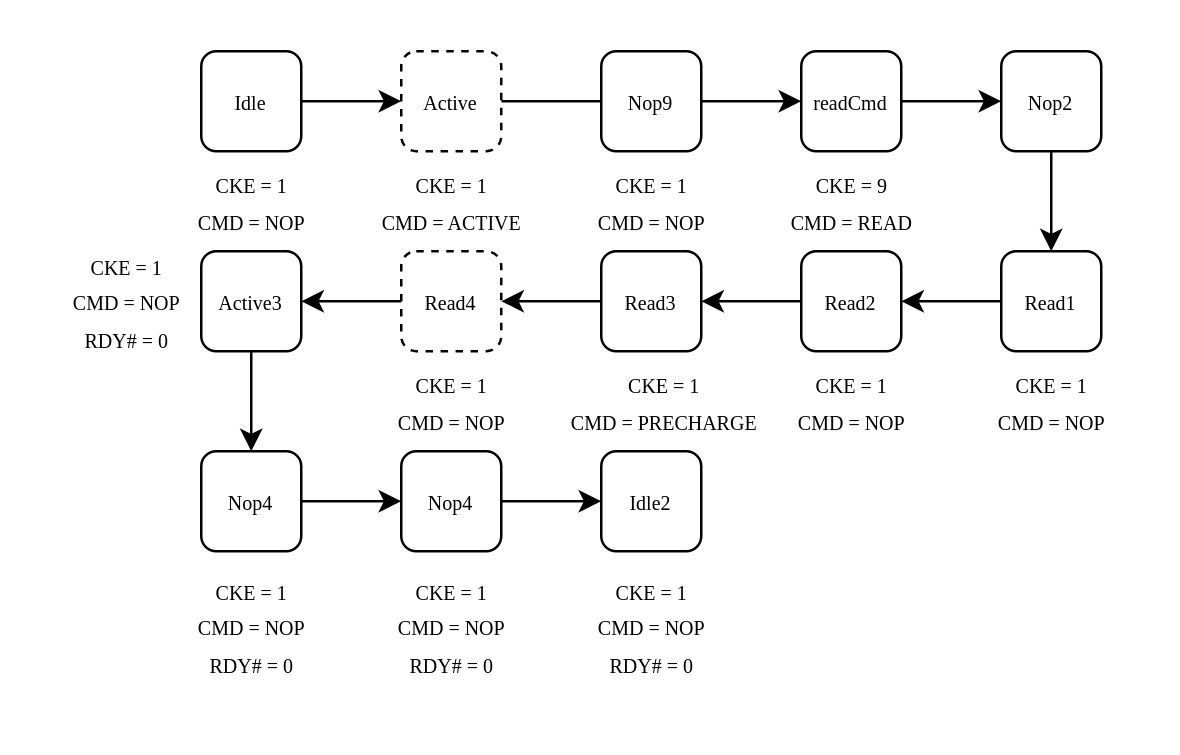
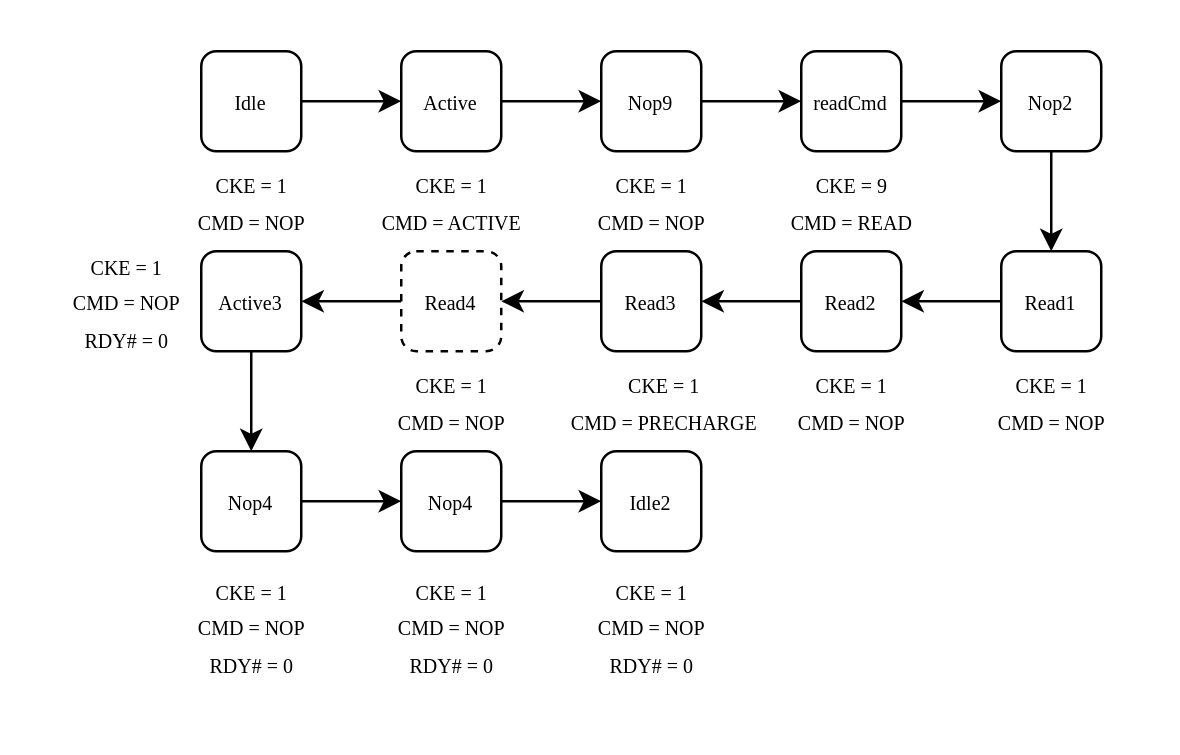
  <mxCell id="0" />
  <mxCell id="1" parent="0" />
  <mxCell id="2" style="edgeStyle=orthogonalEdgeStyle;rounded=0;orthogonalLoop=1;jettySize=auto;html=1;entryX=0;entryY=0.5;entryDx=0;entryDy=0;" parent="1" source="3" target="6" edge="1"><mxGeometry relative="1" as="geometry"><mxPoint x="160" y="40" as="targetPoint" /></mxGeometry></mxCell>
  <mxCell id="3" value="&lt;font style=&quot;font-size: 8px;&quot; data-font-src=&quot;https://fonts.googleapis.com/css?family=Calibri&quot; face=&quot;Calibri&quot;&gt;Idle&lt;/font&gt;" style="rounded=1;whiteSpace=wrap;html=1;" parent="1" vertex="1"><mxGeometry x="80" y="20" width="40" height="40" as="geometry" /></mxCell>
  <mxCell id="4" value="&lt;font style=&quot;font-size: 8px;&quot; data-font-src=&quot;https://fonts.googleapis.com/css?family=Calibri&quot; face=&quot;Calibri&quot;&gt;CKE = 1&lt;br&gt;CMD = NOP&lt;br&gt;&lt;/font&gt;" style="text;html=1;align=center;verticalAlign=middle;resizable=0;points=[];autosize=1;strokeColor=none;fillColor=none;" parent="1" vertex="1"><mxGeometry x="70" y="60" width="60" height="40" as="geometry" /></mxCell>
- <mxCell id="5" style="edgeStyle=orthogonalEdgeStyle;rounded=0;orthogonalLoop=1;jettySize=auto;html=1;entryX=0;entryY=0.5;entryDx=0;entryDy=0;endArrow=none;" parent="1" source="6" target="8" edge="1"><mxGeometry relative="1" as="geometry" /></mxCell>
- <mxCell id="6" value="&lt;font style=&quot;font-size: 8px;&quot; data-font-src=&quot;https://fonts.googleapis.com/css?family=Calibri&quot; face=&quot;Calibri&quot;&gt;Active&lt;/font&gt;" style="rounded=1;whiteSpace=wrap;html=1;dashed=1;" parent="1" vertex="1"><mxGeometry x="160" y="20" width="40" height="40" as="geometry" /></mxCell>
+ <mxCell id="5" style="edgeStyle=orthogonalEdgeStyle;rounded=0;orthogonalLoop=1;jettySize=auto;html=1;entryX=0;entryY=0.5;entryDx=0;entryDy=0;" parent="1" source="6" target="8" edge="1"><mxGeometry relative="1" as="geometry" /></mxCell>
+ <mxCell id="6" value="&lt;font style=&quot;font-size: 8px;&quot; data-font-src=&quot;https://fonts.googleapis.com/css?family=Calibri&quot; face=&quot;Calibri&quot;&gt;Active&lt;/font&gt;" style="rounded=1;whiteSpace=wrap;html=1;" parent="1" vertex="1"><mxGeometry x="160" y="20" width="40" height="40" as="geometry" /></mxCell>
  <mxCell id="7" style="edgeStyle=orthogonalEdgeStyle;rounded=0;orthogonalLoop=1;jettySize=auto;html=1;entryX=0;entryY=0.5;entryDx=0;entryDy=0;" parent="1" source="8" target="10" edge="1"><mxGeometry relative="1" as="geometry" /></mxCell>
  <mxCell id="8" value="&lt;font face=&quot;Calibri&quot;&gt;&lt;span style=&quot;font-size: 8px;&quot;&gt;Nop9&lt;/span&gt;&lt;/font&gt;" style="rounded=1;whiteSpace=wrap;html=1;" parent="1" vertex="1"><mxGeometry x="240" y="20" width="40" height="40" as="geometry" /></mxCell>
  <mxCell id="9" style="edgeStyle=orthogonalEdgeStyle;rounded=0;orthogonalLoop=1;jettySize=auto;html=1;entryX=0;entryY=0.5;entryDx=0;entryDy=0;" edge="1" parent="1" source="10" target="12"><mxGeometry relative="1" as="geometry" /></mxCell>
  <mxCell id="10" value="&lt;font face=&quot;Calibri&quot;&gt;&lt;span style=&quot;font-size: 8px;&quot;&gt;readCmd&lt;/span&gt;&lt;/font&gt;" style="rounded=1;whiteSpace=wrap;html=1;" parent="1" vertex="1"><mxGeometry x="320" y="20" width="40" height="40" as="geometry" /></mxCell>
  <mxCell id="11" style="edgeStyle=orthogonalEdgeStyle;rounded=0;orthogonalLoop=1;jettySize=auto;html=1;entryX=0.5;entryY=0;entryDx=0;entryDy=0;" edge="1" parent="1" source="12" target="14"><mxGeometry relative="1" as="geometry"><mxPoint x="420" y="100" as="targetPoint" /></mxGeometry></mxCell>
  <mxCell id="12" value="&lt;font face=&quot;Calibri&quot;&gt;&lt;span style=&quot;font-size: 8px;&quot;&gt;Nop2&lt;/span&gt;&lt;/font&gt;" style="rounded=1;whiteSpace=wrap;html=1;" parent="1" vertex="1"><mxGeometry x="400" y="20" width="40" height="40" as="geometry" /></mxCell>
  <mxCell id="13" style="edgeStyle=orthogonalEdgeStyle;rounded=0;orthogonalLoop=1;jettySize=auto;html=1;entryX=1;entryY=0.5;entryDx=0;entryDy=0;" parent="1" source="14" target="16" edge="1"><mxGeometry relative="1" as="geometry" /></mxCell>
  <mxCell id="14" value="&lt;font face=&quot;Calibri&quot;&gt;&lt;span style=&quot;font-size: 8px;&quot;&gt;Read1&lt;/span&gt;&lt;/font&gt;" style="rounded=1;whiteSpace=wrap;html=1;" parent="1" vertex="1"><mxGeometry x="400" y="100" width="40" height="40" as="geometry" /></mxCell>
  <mxCell id="15" style="edgeStyle=orthogonalEdgeStyle;rounded=0;orthogonalLoop=1;jettySize=auto;html=1;entryX=1;entryY=0.5;entryDx=0;entryDy=0;" parent="1" source="16" target="18" edge="1"><mxGeometry relative="1" as="geometry" /></mxCell>
  <mxCell id="16" value="&lt;font face=&quot;Calibri&quot;&gt;&lt;span style=&quot;font-size: 8px;&quot;&gt;Read2&lt;/span&gt;&lt;/font&gt;" style="rounded=1;whiteSpace=wrap;html=1;" parent="1" vertex="1"><mxGeometry x="320" y="100" width="40" height="40" as="geometry" /></mxCell>
  <mxCell id="17" style="edgeStyle=orthogonalEdgeStyle;rounded=0;orthogonalLoop=1;jettySize=auto;html=1;entryX=1;entryY=0.5;entryDx=0;entryDy=0;" edge="1" parent="1" source="18" target="20"><mxGeometry relative="1" as="geometry" /></mxCell>
  <mxCell id="18" value="&lt;font face=&quot;Calibri&quot;&gt;&lt;span style=&quot;font-size: 8px;&quot;&gt;Read3&lt;/span&gt;&lt;/font&gt;" style="rounded=1;whiteSpace=wrap;html=1;" parent="1" vertex="1"><mxGeometry x="240" y="100" width="40" height="40" as="geometry" /></mxCell>
  <mxCell id="19" style="edgeStyle=orthogonalEdgeStyle;rounded=0;orthogonalLoop=1;jettySize=auto;html=1;entryX=1;entryY=0.5;entryDx=0;entryDy=0;" edge="1" parent="1" source="20" target="22"><mxGeometry relative="1" as="geometry" /></mxCell>
  <mxCell id="20" value="&lt;font face=&quot;Calibri&quot;&gt;&lt;span style=&quot;font-size: 8px;&quot;&gt;Read4&lt;/span&gt;&lt;/font&gt;" style="rounded=1;whiteSpace=wrap;html=1;dashed=1;" parent="1" vertex="1"><mxGeometry x="160" y="100" width="40" height="40" as="geometry" /></mxCell>
  <mxCell id="21" style="edgeStyle=orthogonalEdgeStyle;rounded=0;orthogonalLoop=1;jettySize=auto;html=1;entryX=0.5;entryY=0;entryDx=0;entryDy=0;" edge="1" parent="1" source="22" target="24"><mxGeometry relative="1" as="geometry" /></mxCell>
  <mxCell id="22" value="&lt;font face=&quot;Calibri&quot;&gt;&lt;span style=&quot;font-size: 8px;&quot;&gt;Active3&lt;/span&gt;&lt;/font&gt;" style="rounded=1;whiteSpace=wrap;html=1;" parent="1" vertex="1"><mxGeometry x="80" y="100" width="40" height="40" as="geometry" /></mxCell>
  <mxCell id="23" style="edgeStyle=orthogonalEdgeStyle;rounded=0;orthogonalLoop=1;jettySize=auto;html=1;entryX=0;entryY=0.5;entryDx=0;entryDy=0;" edge="1" parent="1" source="24" target="35"><mxGeometry relative="1" as="geometry" /></mxCell>
  <mxCell id="24" value="&lt;font face=&quot;Calibri&quot;&gt;&lt;span style=&quot;font-size: 8px;&quot;&gt;Nop4&lt;/span&gt;&lt;/font&gt;" style="rounded=1;whiteSpace=wrap;html=1;" parent="1" vertex="1"><mxGeometry x="80" y="180" width="40" height="40" as="geometry" /></mxCell>
  <mxCell id="25" value="&lt;font face=&quot;Calibri&quot;&gt;&lt;span style=&quot;font-size: 8px;&quot;&gt;Idle2&lt;/span&gt;&lt;/font&gt;" style="rounded=1;whiteSpace=wrap;html=1;" parent="1" vertex="1"><mxGeometry x="240" y="180" width="40" height="40" as="geometry" /></mxCell>
  <mxCell id="26" value="&lt;font style=&quot;font-size: 8px;&quot; data-font-src=&quot;https://fonts.googleapis.com/css?family=Calibri&quot; face=&quot;Calibri&quot;&gt;CKE&amp;nbsp;= 1&lt;br&gt;CMD = ACTIVE&lt;br&gt;&lt;/font&gt;" style="text;html=1;align=center;verticalAlign=middle;resizable=0;points=[];autosize=1;strokeColor=none;fillColor=none;" parent="1" vertex="1"><mxGeometry x="145" y="60" width="70" height="40" as="geometry" /></mxCell>
  <mxCell id="27" value="&lt;font style=&quot;font-size: 8px;&quot; data-font-src=&quot;https://fonts.googleapis.com/css?family=Calibri&quot; face=&quot;Calibri&quot;&gt;CKE&amp;nbsp;= 1&lt;br&gt;CMD&amp;nbsp;= NOP&lt;br&gt;&lt;/font&gt;" style="text;html=1;align=center;verticalAlign=middle;resizable=0;points=[];autosize=1;strokeColor=none;fillColor=none;" parent="1" vertex="1"><mxGeometry x="230" y="60" width="60" height="40" as="geometry" /></mxCell>
  <mxCell id="28" value="&lt;font style=&quot;font-size: 8px;&quot; data-font-src=&quot;https://fonts.googleapis.com/css?family=Calibri&quot; face=&quot;Calibri&quot;&gt;CKE&amp;nbsp;= 9&lt;br&gt;CMD&amp;nbsp;= READ&lt;br&gt;&lt;/font&gt;" style="text;html=1;align=center;verticalAlign=middle;resizable=0;points=[];autosize=1;strokeColor=none;fillColor=none;" parent="1" vertex="1"><mxGeometry x="310" y="60" width="60" height="40" as="geometry" /></mxCell>
  <mxCell id="29" value="&lt;font style=&quot;font-size: 8px;&quot; data-font-src=&quot;https://fonts.googleapis.com/css?family=Calibri&quot; face=&quot;Calibri&quot;&gt;CKE&amp;nbsp;= 1&lt;br&gt;CMD&amp;nbsp;= NOP&lt;br&gt;&lt;/font&gt;" style="text;html=1;align=center;verticalAlign=middle;resizable=0;points=[];autosize=1;strokeColor=none;fillColor=none;" parent="1" vertex="1"><mxGeometry x="390" y="140" width="60" height="40" as="geometry" /></mxCell>
  <mxCell id="30" value="&lt;font style=&quot;font-size: 8px;&quot; data-font-src=&quot;https://fonts.googleapis.com/css?family=Calibri&quot; face=&quot;Calibri&quot;&gt;CKE&amp;nbsp;= 1&lt;br&gt;CMD&amp;nbsp;= NOP&lt;br&gt;&lt;/font&gt;" style="text;html=1;align=center;verticalAlign=middle;resizable=0;points=[];autosize=1;strokeColor=none;fillColor=none;" parent="1" vertex="1"><mxGeometry x="310" y="140" width="60" height="40" as="geometry" /></mxCell>
  <mxCell id="31" value="&lt;font style=&quot;font-size: 8px;&quot; data-font-src=&quot;https://fonts.googleapis.com/css?family=Calibri&quot; face=&quot;Calibri&quot;&gt;CKE&amp;nbsp;= 1&lt;br&gt;CMD&amp;nbsp;= PRECHARGE&lt;br&gt;&lt;/font&gt;" style="text;html=1;align=center;verticalAlign=middle;resizable=0;points=[];autosize=1;strokeColor=none;fillColor=none;" parent="1" vertex="1"><mxGeometry x="220" y="140" width="90" height="40" as="geometry" /></mxCell>
  <mxCell id="32" value="&lt;font style=&quot;font-size: 8px;&quot; data-font-src=&quot;https://fonts.googleapis.com/css?family=Calibri&quot; face=&quot;Calibri&quot;&gt;CKE&amp;nbsp;= 1&lt;br&gt;CMD&amp;nbsp;= NOP&lt;br&gt;&lt;/font&gt;" style="text;html=1;align=center;verticalAlign=middle;resizable=0;points=[];autosize=1;strokeColor=none;fillColor=none;" parent="1" vertex="1"><mxGeometry x="150" y="140" width="60" height="40" as="geometry" /></mxCell>
  <mxCell id="33" value="&lt;font style=&quot;font-size: 8px;&quot; data-font-src=&quot;https://fonts.googleapis.com/css?family=Calibri&quot; face=&quot;Calibri&quot;&gt;CKE&amp;nbsp;= 1&lt;br&gt;CMD&amp;nbsp;= NOP&lt;br&gt;RDY# = 0&lt;br&gt;&lt;/font&gt;" style="text;html=1;align=center;verticalAlign=middle;resizable=0;points=[];autosize=1;strokeColor=none;fillColor=none;" parent="1" vertex="1"><mxGeometry x="20" y="90" width="60" height="60" as="geometry" /></mxCell>
  <mxCell id="34" style="edgeStyle=orthogonalEdgeStyle;rounded=0;orthogonalLoop=1;jettySize=auto;html=1;entryX=0;entryY=0.5;entryDx=0;entryDy=0;" edge="1" parent="1" source="35" target="25"><mxGeometry relative="1" as="geometry" /></mxCell>
  <mxCell id="35" value="&lt;font face=&quot;Calibri&quot;&gt;&lt;span style=&quot;font-size: 8px;&quot;&gt;Nop4&lt;/span&gt;&lt;/font&gt;" style="rounded=1;whiteSpace=wrap;html=1;" vertex="1" parent="1"><mxGeometry x="160" y="180" width="40" height="40" as="geometry" /></mxCell>
  <mxCell id="36" value="&lt;font style=&quot;font-size: 8px;&quot; data-font-src=&quot;https://fonts.googleapis.com/css?family=Calibri&quot; face=&quot;Calibri&quot;&gt;CKE&amp;nbsp;= 1&lt;br&gt;CMD&amp;nbsp;= NOP&lt;br&gt;RDY# = 0&lt;br&gt;&lt;/font&gt;" style="text;html=1;align=center;verticalAlign=middle;resizable=0;points=[];autosize=1;strokeColor=none;fillColor=none;" vertex="1" parent="1"><mxGeometry x="70" y="220" width="60" height="60" as="geometry" /></mxCell>
  <mxCell id="37" value="&lt;font style=&quot;font-size: 8px;&quot; data-font-src=&quot;https://fonts.googleapis.com/css?family=Calibri&quot; face=&quot;Calibri&quot;&gt;CKE&amp;nbsp;= 1&lt;br&gt;CMD&amp;nbsp;= NOP&lt;br&gt;RDY# = 0&lt;br&gt;&lt;/font&gt;" style="text;html=1;align=center;verticalAlign=middle;resizable=0;points=[];autosize=1;strokeColor=none;fillColor=none;" vertex="1" parent="1"><mxGeometry x="150" y="220" width="60" height="60" as="geometry" /></mxCell>
  <mxCell id="38" value="&lt;font style=&quot;font-size: 8px;&quot; data-font-src=&quot;https://fonts.googleapis.com/css?family=Calibri&quot; face=&quot;Calibri&quot;&gt;CKE&amp;nbsp;= 1&lt;br&gt;CMD&amp;nbsp;= NOP&lt;br&gt;RDY# = 0&lt;br&gt;&lt;/font&gt;" style="text;html=1;align=center;verticalAlign=middle;resizable=0;points=[];autosize=1;strokeColor=none;fillColor=none;" vertex="1" parent="1"><mxGeometry x="230" y="220" width="60" height="60" as="geometry" /></mxCell>
